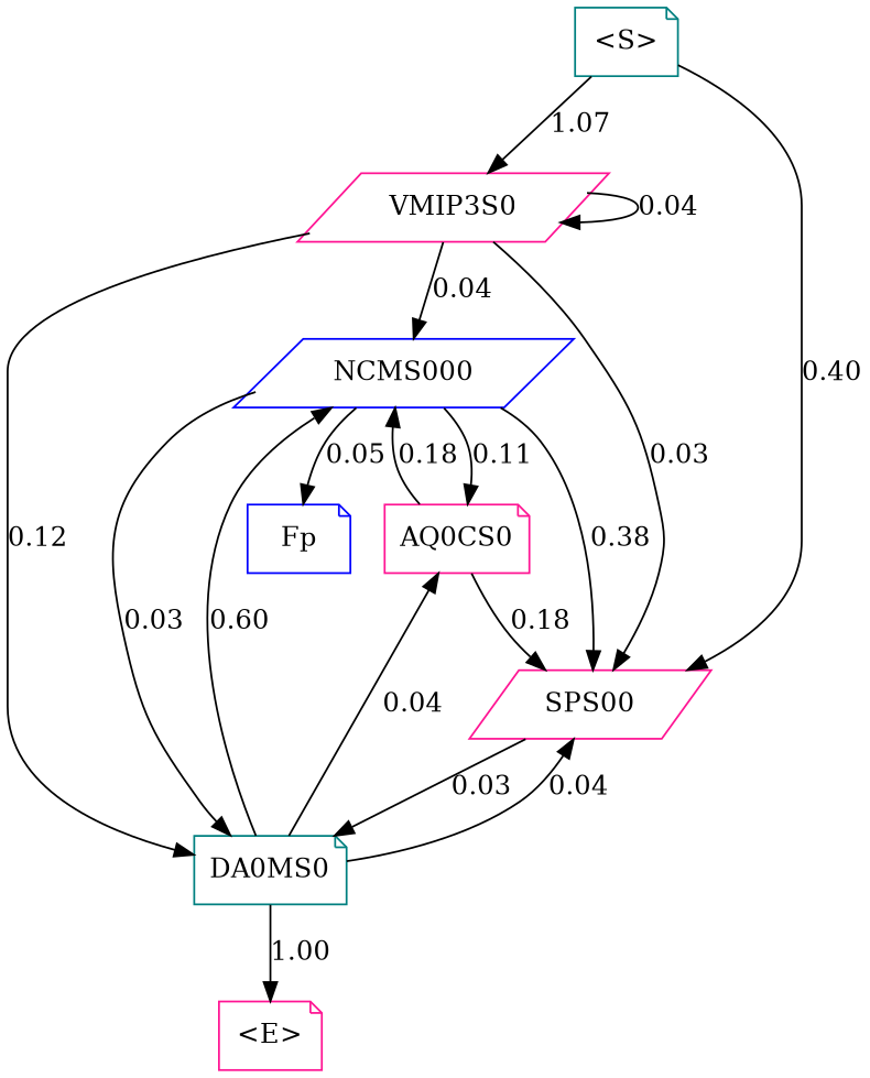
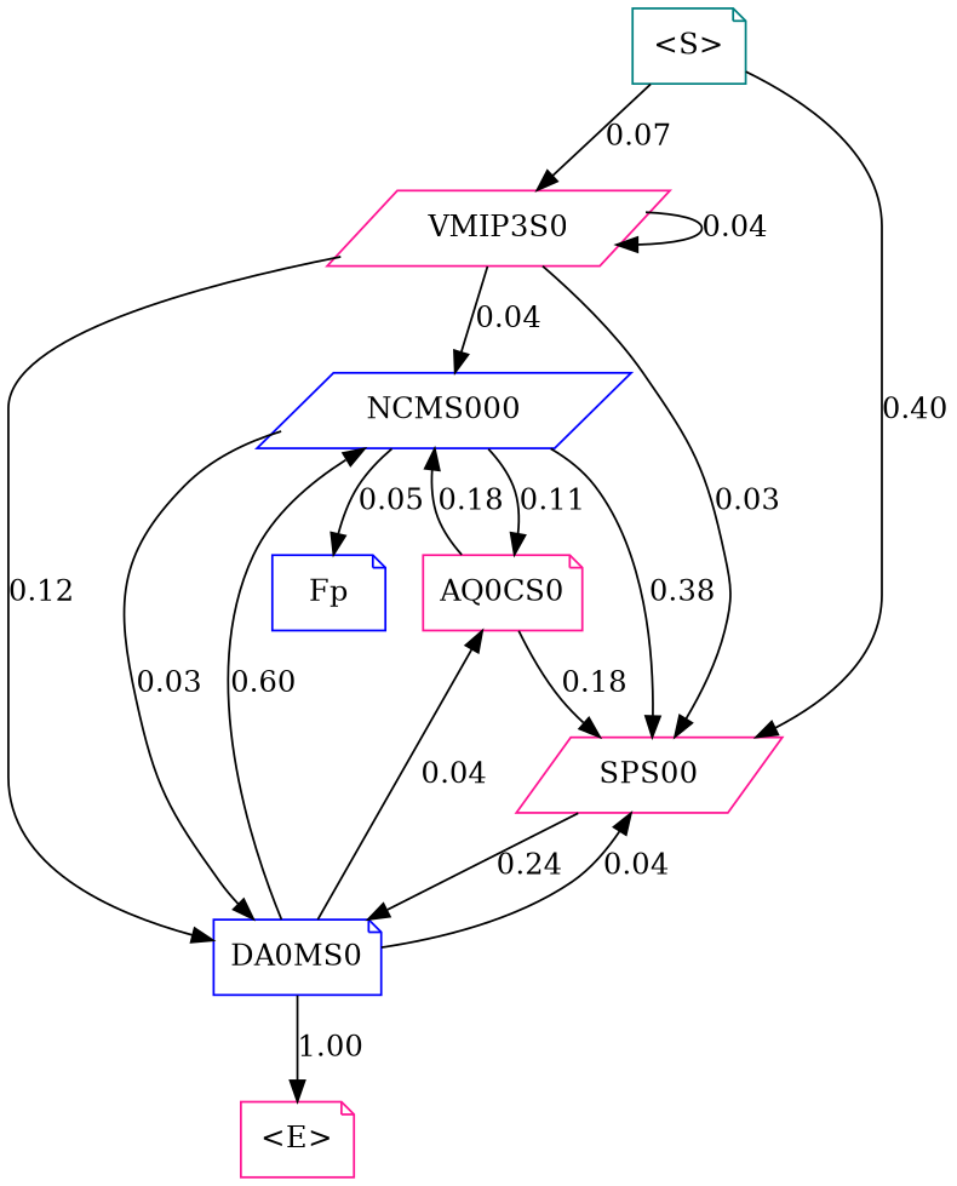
  digraph {
    node [color=deeppink shape=note]
    Fp [color=blue]
    NCMS000 [color=blue shape=parallelogram]
    AQ0CS0
    SPS00 [shape=parallelogram]
-   DA0MS0 [color=teal]
+   DA0MS0 [color=blue]
    "<E>"
    VMIP3S0 [shape=parallelogram]
    "<S>" [color=teal]
    NCMS000 -> Fp [label=0.05]
    NCMS000 -> AQ0CS0 [label=0.11]
    NCMS000 -> SPS00 [label=0.38]
    NCMS000 -> DA0MS0 [label=0.03]
    AQ0CS0 -> NCMS000 [label=0.18]
    AQ0CS0 -> SPS00 [label=0.18]
-   SPS00 -> DA0MS0 [label=0.03]
+   SPS00 -> DA0MS0 [label=0.24]
    DA0MS0 -> NCMS000 [label=0.60]
    DA0MS0 -> AQ0CS0 [label=0.04]
    DA0MS0 -> SPS00 [label=0.04]
    DA0MS0 -> "<E>" [label=1.00]
    VMIP3S0 -> NCMS000 [label=0.04]
    VMIP3S0 -> SPS00 [label=0.03]
    VMIP3S0 -> DA0MS0 [label=0.12]
    VMIP3S0 -> VMIP3S0 [label=0.04]
    "<S>" -> SPS00 [label=0.40]
-   "<S>" -> VMIP3S0 [label=1.07]
+   "<S>" -> VMIP3S0 [label=0.07]
  }
